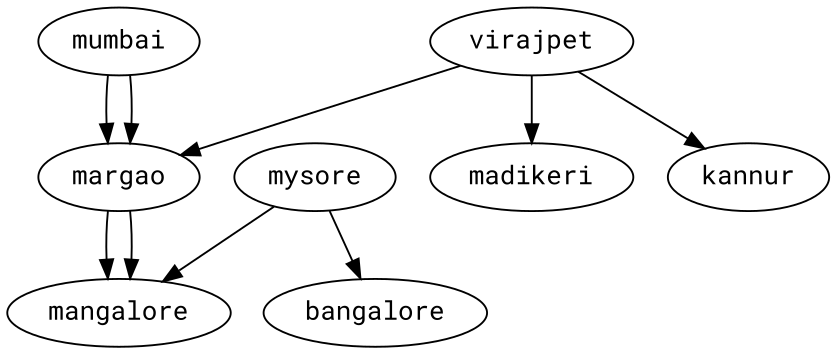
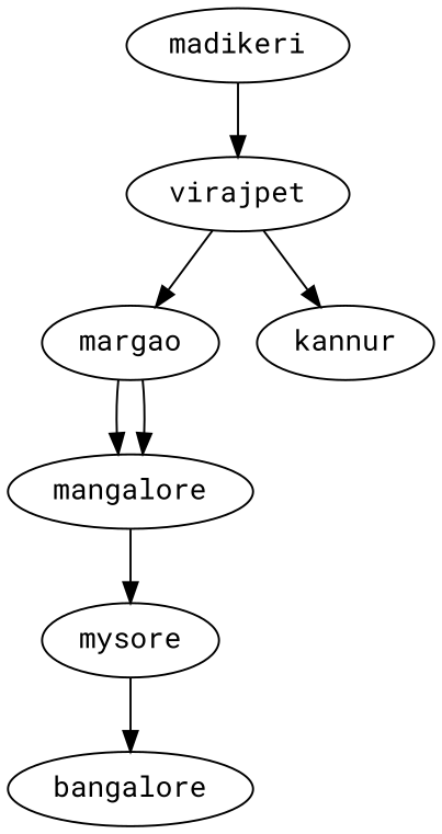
  digraph {
    fontname="Roboto Mono"
    node [fontname="Roboto Mono"]
    edge [fontname="Roboto Mono"]
-   mumbai
    margao
    mangalore
    madikeri
    virajpet
    kannur
    mysore
    bangalore
-   mumbai -> margao
-   mumbai -> margao
    margao -> mangalore
    margao -> mangalore
-   virajpet -> madikeri
+   madikeri -> virajpet
    virajpet -> margao
    virajpet -> kannur
-   mysore -> mangalore
+   mangalore -> mysore
    mysore -> bangalore
  }
